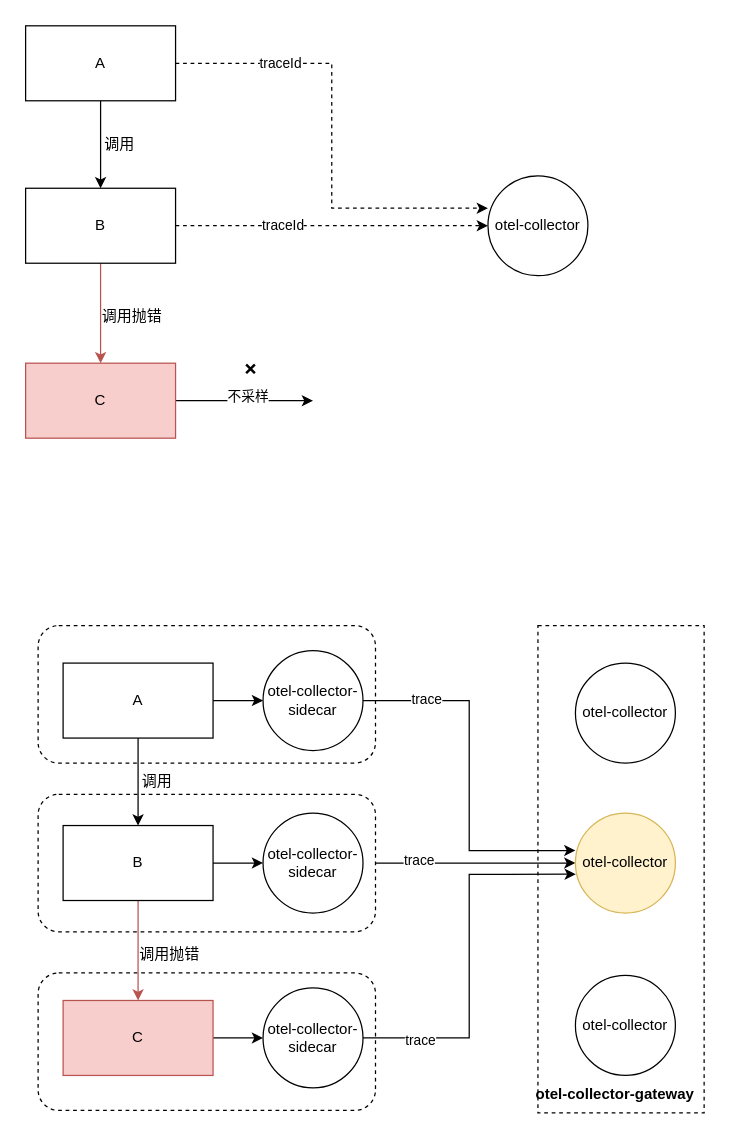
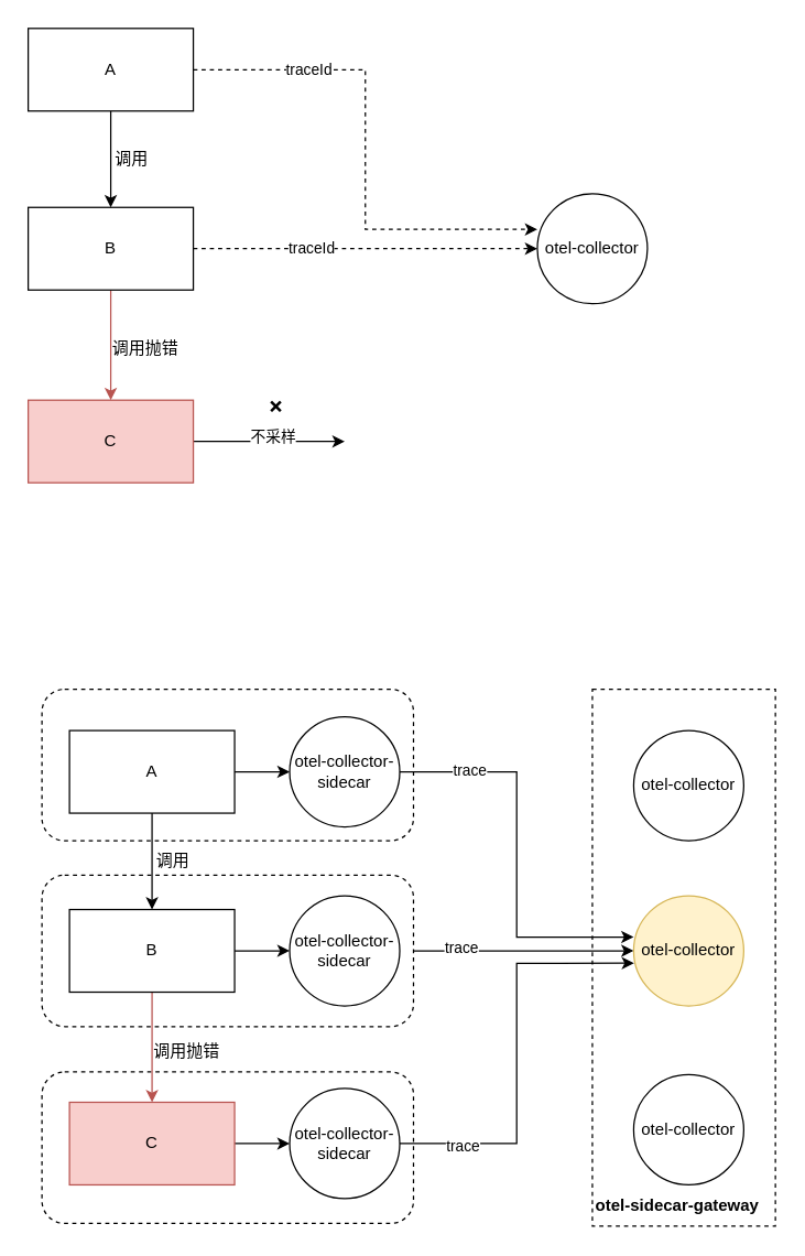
  <mxCell id="0" />
  <mxCell id="1" parent="0" />
  <mxCell id="2" value="" style="rounded=0;whiteSpace=wrap;html=1;dashed=1;" vertex="1" parent="1"><mxGeometry x="430" y="500" width="133" height="390" as="geometry" /></mxCell>
  <mxCell id="3" value="" style="rounded=1;whiteSpace=wrap;html=1;dashed=1;" vertex="1" parent="1"><mxGeometry x="30" y="778" width="270" height="110" as="geometry" /></mxCell>
  <mxCell id="4" style="edgeStyle=orthogonalEdgeStyle;rounded=0;orthogonalLoop=1;jettySize=auto;html=1;entryX=0;entryY=0.5;entryDx=0;entryDy=0;" edge="1" parent="1" source="7" target="42"><mxGeometry relative="1" as="geometry" /></mxCell>
  <mxCell id="5" value="&lt;span style=&quot;color: rgba(0, 0, 0, 0); font-family: monospace; font-size: 0px; text-align: start; background-color: rgb(236, 236, 236);&quot;&gt;%3CmxGraphModel%3E%3Croot%3E%3CmxCell%20id%3D%220%22%2F%3E%3CmxCell%20id%3D%221%22%20parent%3D%220%22%2F%3E%3CmxCell%20id%3D%222%22%20value%3D%22traceId%22%20style%3D%22edgeLabel%3Bhtml%3D1%3Balign%3Dcenter%3BverticalAlign%3Dmiddle%3Bresizable%3D0%3Bpoints%3D%5B%5D%3B%22%20vertex%3D%221%22%20connectable%3D%220%22%20parent%3D%221%22%3E%3CmxGeometry%20x%3D%22450%22%20y%3D%22678%22%20as%3D%22geometry%22%2F%3E%3C%2FmxCell%3E%3C%2Froot%3E%3C%2FmxGraphModel%3E&lt;/span&gt;" style="edgeLabel;html=1;align=center;verticalAlign=middle;resizable=0;points=[];" vertex="1" connectable="0" parent="4"><mxGeometry x="-0.537" y="1" relative="1" as="geometry"><mxPoint as="offset" /></mxGeometry></mxCell>
  <mxCell id="6" value="&lt;span style=&quot;color: rgba(0, 0, 0, 0); font-family: monospace; font-size: 0px; text-align: start; background-color: rgb(236, 236, 236);&quot;&gt;%3CmxGraphModel%3E%3Croot%3E%3CmxCell%20id%3D%220%22%2F%3E%3CmxCell%20id%3D%221%22%20parent%3D%220%22%2F%3E%3CmxCell%20id%3D%222%22%20value%3D%22trace%22%20style%3D%22edgeLabel%3Bhtml%3D1%3Balign%3Dcenter%3BverticalAlign%3Dmiddle%3Bresizable%3D0%3Bpoints%3D%5B%5D%3B%22%20vertex%3D%221%22%20connectable%3D%220%22%20parent%3D%221%22%3E%3CmxGeometry%20x%3D%22450%22%20y%3D%22678%22%20as%3D%22geometry%22%2F%3E%3C%2FmxCell%3E%3C%2Froot%3E%3C%2FmxGraphModel%3E&lt;/span&gt;" style="edgeLabel;html=1;align=center;verticalAlign=middle;resizable=0;points=[];" vertex="1" connectable="0" parent="4"><mxGeometry x="-0.569" y="-2" relative="1" as="geometry"><mxPoint y="-1" as="offset" /></mxGeometry></mxCell>
  <mxCell id="7" value="" style="rounded=1;whiteSpace=wrap;html=1;dashed=1;" vertex="1" parent="1"><mxGeometry x="30" y="635" width="270" height="110" as="geometry" /></mxCell>
  <mxCell id="8" value="" style="rounded=1;whiteSpace=wrap;html=1;dashed=1;" vertex="1" parent="1"><mxGeometry x="30" y="500" width="270" height="110" as="geometry" /></mxCell>
  <mxCell id="9" style="edgeStyle=orthogonalEdgeStyle;rounded=0;orthogonalLoop=1;jettySize=auto;html=1;entryX=0.5;entryY=0;entryDx=0;entryDy=0;" parent="1" source="10" target="14" edge="1"><mxGeometry relative="1" as="geometry" /></mxCell>
  <mxCell id="10" value="A" style="rounded=0;whiteSpace=wrap;html=1;" parent="1" vertex="1"><mxGeometry x="20" y="20" width="120" height="60" as="geometry" /></mxCell>
  <mxCell id="11" style="edgeStyle=orthogonalEdgeStyle;rounded=0;orthogonalLoop=1;jettySize=auto;html=1;entryX=0.5;entryY=0;entryDx=0;entryDy=0;fillColor=#f8cecc;strokeColor=#b85450;" parent="1" source="14" target="17" edge="1"><mxGeometry relative="1" as="geometry" /></mxCell>
  <mxCell id="12" style="edgeStyle=orthogonalEdgeStyle;rounded=0;orthogonalLoop=1;jettySize=auto;html=1;dashed=1;" parent="1" source="14" target="18" edge="1"><mxGeometry relative="1" as="geometry" /></mxCell>
  <mxCell id="13" value="traceId" style="edgeLabel;html=1;align=center;verticalAlign=middle;resizable=0;points=[];" parent="12" vertex="1" connectable="0"><mxGeometry x="-0.32" y="1" relative="1" as="geometry"><mxPoint as="offset" /></mxGeometry></mxCell>
  <mxCell id="14" value="B" style="rounded=0;whiteSpace=wrap;html=1;" parent="1" vertex="1"><mxGeometry x="20" y="150" width="120" height="60" as="geometry" /></mxCell>
  <mxCell id="15" style="edgeStyle=orthogonalEdgeStyle;rounded=0;orthogonalLoop=1;jettySize=auto;html=1;" edge="1" parent="1" source="17"><mxGeometry relative="1" as="geometry"><mxPoint x="250" y="320" as="targetPoint" /></mxGeometry></mxCell>
  <mxCell id="16" value="不采样" style="edgeLabel;html=1;align=center;verticalAlign=middle;resizable=0;points=[];" vertex="1" connectable="0" parent="15"><mxGeometry x="-0.004" y="4" relative="1" as="geometry"><mxPoint x="-2" y="-4" as="offset" /></mxGeometry></mxCell>
  <mxCell id="17" value="C" style="rounded=0;whiteSpace=wrap;html=1;fillColor=#f8cecc;strokeColor=#b85450;" parent="1" vertex="1"><mxGeometry x="20" y="290" width="120" height="60" as="geometry" /></mxCell>
  <mxCell id="18" value="otel-collector" style="ellipse;whiteSpace=wrap;html=1;aspect=fixed;" parent="1" vertex="1"><mxGeometry x="390" y="140" width="80" height="80" as="geometry" /></mxCell>
  <mxCell id="19" style="edgeStyle=orthogonalEdgeStyle;rounded=0;orthogonalLoop=1;jettySize=auto;html=1;entryX=0;entryY=0.325;entryDx=0;entryDy=0;entryPerimeter=0;dashed=1;" parent="1" source="10" target="18" edge="1"><mxGeometry relative="1" as="geometry" /></mxCell>
  <mxCell id="20" value="traceId" style="edgeLabel;html=1;align=center;verticalAlign=middle;resizable=0;points=[];" parent="19" vertex="1" connectable="0"><mxGeometry x="-0.546" y="1" relative="1" as="geometry"><mxPoint as="offset" /></mxGeometry></mxCell>
  <mxCell id="21" value="调用" style="text;html=1;align=center;verticalAlign=middle;resizable=0;points=[];autosize=1;strokeColor=none;fillColor=none;" parent="1" vertex="1"><mxGeometry x="70" y="100" width="50" height="30" as="geometry" /></mxCell>
  <mxCell id="22" value="调用抛错" style="text;html=1;align=center;verticalAlign=middle;resizable=0;points=[];autosize=1;strokeColor=none;fillColor=none;" parent="1" vertex="1"><mxGeometry x="70" y="238" width="70" height="30" as="geometry" /></mxCell>
  <mxCell id="23" value="❌" style="text;html=1;align=center;verticalAlign=middle;resizable=0;points=[];autosize=1;strokeColor=none;fillColor=none;" vertex="1" parent="1"><mxGeometry x="180" y="280" width="40" height="30" as="geometry" /></mxCell>
  <mxCell id="24" style="edgeStyle=orthogonalEdgeStyle;rounded=0;orthogonalLoop=1;jettySize=auto;html=1;entryX=0.5;entryY=0;entryDx=0;entryDy=0;" edge="1" parent="1" source="26" target="29"><mxGeometry relative="1" as="geometry" /></mxCell>
  <mxCell id="25" style="edgeStyle=orthogonalEdgeStyle;rounded=0;orthogonalLoop=1;jettySize=auto;html=1;exitX=1;exitY=0.5;exitDx=0;exitDy=0;" edge="1" parent="1" source="26" target="37"><mxGeometry relative="1" as="geometry" /></mxCell>
  <mxCell id="26" value="A" style="rounded=0;whiteSpace=wrap;html=1;" vertex="1" parent="1"><mxGeometry x="50" y="530" width="120" height="60" as="geometry" /></mxCell>
  <mxCell id="27" style="edgeStyle=orthogonalEdgeStyle;rounded=0;orthogonalLoop=1;jettySize=auto;html=1;entryX=0.5;entryY=0;entryDx=0;entryDy=0;fillColor=#f8cecc;strokeColor=#b85450;" edge="1" parent="1" source="29" target="31"><mxGeometry relative="1" as="geometry" /></mxCell>
  <mxCell id="28" style="edgeStyle=orthogonalEdgeStyle;rounded=0;orthogonalLoop=1;jettySize=auto;html=1;exitX=1;exitY=0.5;exitDx=0;exitDy=0;entryX=0;entryY=0.5;entryDx=0;entryDy=0;" edge="1" parent="1" source="29" target="38"><mxGeometry relative="1" as="geometry" /></mxCell>
  <mxCell id="29" value="B" style="rounded=0;whiteSpace=wrap;html=1;" vertex="1" parent="1"><mxGeometry x="50" y="660" width="120" height="60" as="geometry" /></mxCell>
  <mxCell id="30" style="edgeStyle=orthogonalEdgeStyle;rounded=0;orthogonalLoop=1;jettySize=auto;html=1;exitX=1;exitY=0.5;exitDx=0;exitDy=0;entryX=0;entryY=0.5;entryDx=0;entryDy=0;" edge="1" parent="1" source="31" target="41"><mxGeometry relative="1" as="geometry" /></mxCell>
  <mxCell id="31" value="C" style="rounded=0;whiteSpace=wrap;html=1;fillColor=#f8cecc;strokeColor=#b85450;" vertex="1" parent="1"><mxGeometry x="50" y="800" width="120" height="60" as="geometry" /></mxCell>
  <mxCell id="32" value="otel-collector" style="ellipse;whiteSpace=wrap;html=1;aspect=fixed;" vertex="1" parent="1"><mxGeometry x="460" y="530" width="80" height="80" as="geometry" /></mxCell>
  <mxCell id="33" value="调用" style="text;html=1;align=center;verticalAlign=middle;resizable=0;points=[];autosize=1;strokeColor=none;fillColor=none;" vertex="1" parent="1"><mxGeometry x="100" y="610" width="50" height="30" as="geometry" /></mxCell>
  <mxCell id="34" value="调用抛错" style="text;html=1;align=center;verticalAlign=middle;resizable=0;points=[];autosize=1;strokeColor=none;fillColor=none;" vertex="1" parent="1"><mxGeometry x="100" y="748" width="70" height="30" as="geometry" /></mxCell>
  <mxCell id="35" style="edgeStyle=orthogonalEdgeStyle;rounded=0;orthogonalLoop=1;jettySize=auto;html=1;" edge="1" parent="1" source="37"><mxGeometry relative="1" as="geometry"><mxPoint x="460" y="680" as="targetPoint" /><Array as="points"><mxPoint x="375" y="560" /><mxPoint x="375" y="680" /><mxPoint x="460" y="680" /></Array></mxGeometry></mxCell>
  <mxCell id="36" value="trace" style="edgeLabel;html=1;align=center;verticalAlign=middle;resizable=0;points=[];" vertex="1" connectable="0" parent="35"><mxGeometry x="-0.653" y="2" relative="1" as="geometry"><mxPoint as="offset" /></mxGeometry></mxCell>
  <mxCell id="37" value="otel-collector-sidecar" style="ellipse;whiteSpace=wrap;html=1;aspect=fixed;" vertex="1" parent="1"><mxGeometry x="210" y="520" width="80" height="80" as="geometry" /></mxCell>
  <mxCell id="38" value="otel-collector-sidecar" style="ellipse;whiteSpace=wrap;html=1;aspect=fixed;" vertex="1" parent="1"><mxGeometry x="210" y="650" width="80" height="80" as="geometry" /></mxCell>
  <mxCell id="39" style="edgeStyle=orthogonalEdgeStyle;rounded=0;orthogonalLoop=1;jettySize=auto;html=1;entryX=0.004;entryY=0.612;entryDx=0;entryDy=0;entryPerimeter=0;" edge="1" parent="1" source="41" target="42"><mxGeometry relative="1" as="geometry" /></mxCell>
  <mxCell id="40" value="&lt;span style=&quot;color: rgba(0, 0, 0, 0); font-family: monospace; font-size: 0px; text-align: start; background-color: rgb(236, 236, 236);&quot;&gt;%3CmxGraphModel%3E%3Croot%3E%3CmxCell%20id%3D%220%22%2F%3E%3CmxCell%20id%3D%221%22%20parent%3D%220%22%2F%3E%3CmxCell%20id%3D%222%22%20value%3D%22trace%22%20style%3D%22edgeLabel%3Bhtml%3D1%3Balign%3Dcenter%3BverticalAlign%3Dmiddle%3Bresizable%3D0%3Bpoints%3D%5B%5D%3B%22%20vertex%3D%221%22%20connectable%3D%220%22%20parent%3D%221%22%3E%3CmxGeometry%20x%3D%22450%22%20y%3D%22678%22%20as%3D%22geometry%22%2F%3E%3C%2FmxCell%3E%3C%2Froot%3E%3C%2FmxGraphModel%3E&lt;/span&gt;" style="edgeLabel;html=1;align=center;verticalAlign=middle;resizable=0;points=[];" vertex="1" connectable="0" parent="39"><mxGeometry x="-0.71" y="-2" relative="1" as="geometry"><mxPoint as="offset" /></mxGeometry></mxCell>
  <mxCell id="41" value="otel-collector-sidecar" style="ellipse;whiteSpace=wrap;html=1;aspect=fixed;" vertex="1" parent="1"><mxGeometry x="210" y="790" width="80" height="80" as="geometry" /></mxCell>
  <mxCell id="42" value="otel-collector" style="ellipse;whiteSpace=wrap;html=1;aspect=fixed;fillColor=#fff2cc;strokeColor=#d6b656;" vertex="1" parent="1"><mxGeometry x="460" y="650" width="80" height="80" as="geometry" /></mxCell>
  <mxCell id="43" value="otel-collector" style="ellipse;whiteSpace=wrap;html=1;aspect=fixed;" vertex="1" parent="1"><mxGeometry x="460" y="780" width="80" height="80" as="geometry" /></mxCell>
- <mxCell id="44" value="&lt;b&gt;otel-collector-gateway&lt;/b&gt;" style="text;html=1;align=center;verticalAlign=middle;whiteSpace=wrap;rounded=0;" vertex="1" parent="1"><mxGeometry x="421" y="860" width="142" height="30" as="geometry" /></mxCell>
+ <mxCell id="44" value="&lt;b&gt;otel-sidecar-gateway&lt;/b&gt;" style="text;html=1;align=center;verticalAlign=middle;whiteSpace=wrap;rounded=0;" vertex="1" parent="1"><mxGeometry x="421" y="860" width="142" height="30" as="geometry" /></mxCell>
  <mxCell id="45" value="trace" style="edgeLabel;html=1;align=center;verticalAlign=middle;resizable=0;points=[];" vertex="1" connectable="0" parent="1"><mxGeometry x="360" y="710" as="geometry"><mxPoint x="-26" y="-23" as="offset" /></mxGeometry></mxCell>
  <mxCell id="46" value="trace" style="edgeLabel;html=1;align=center;verticalAlign=middle;resizable=0;points=[];" vertex="1" connectable="0" parent="1"><mxGeometry x="328" y="800" as="geometry"><mxPoint x="7" y="31" as="offset" /></mxGeometry></mxCell>
